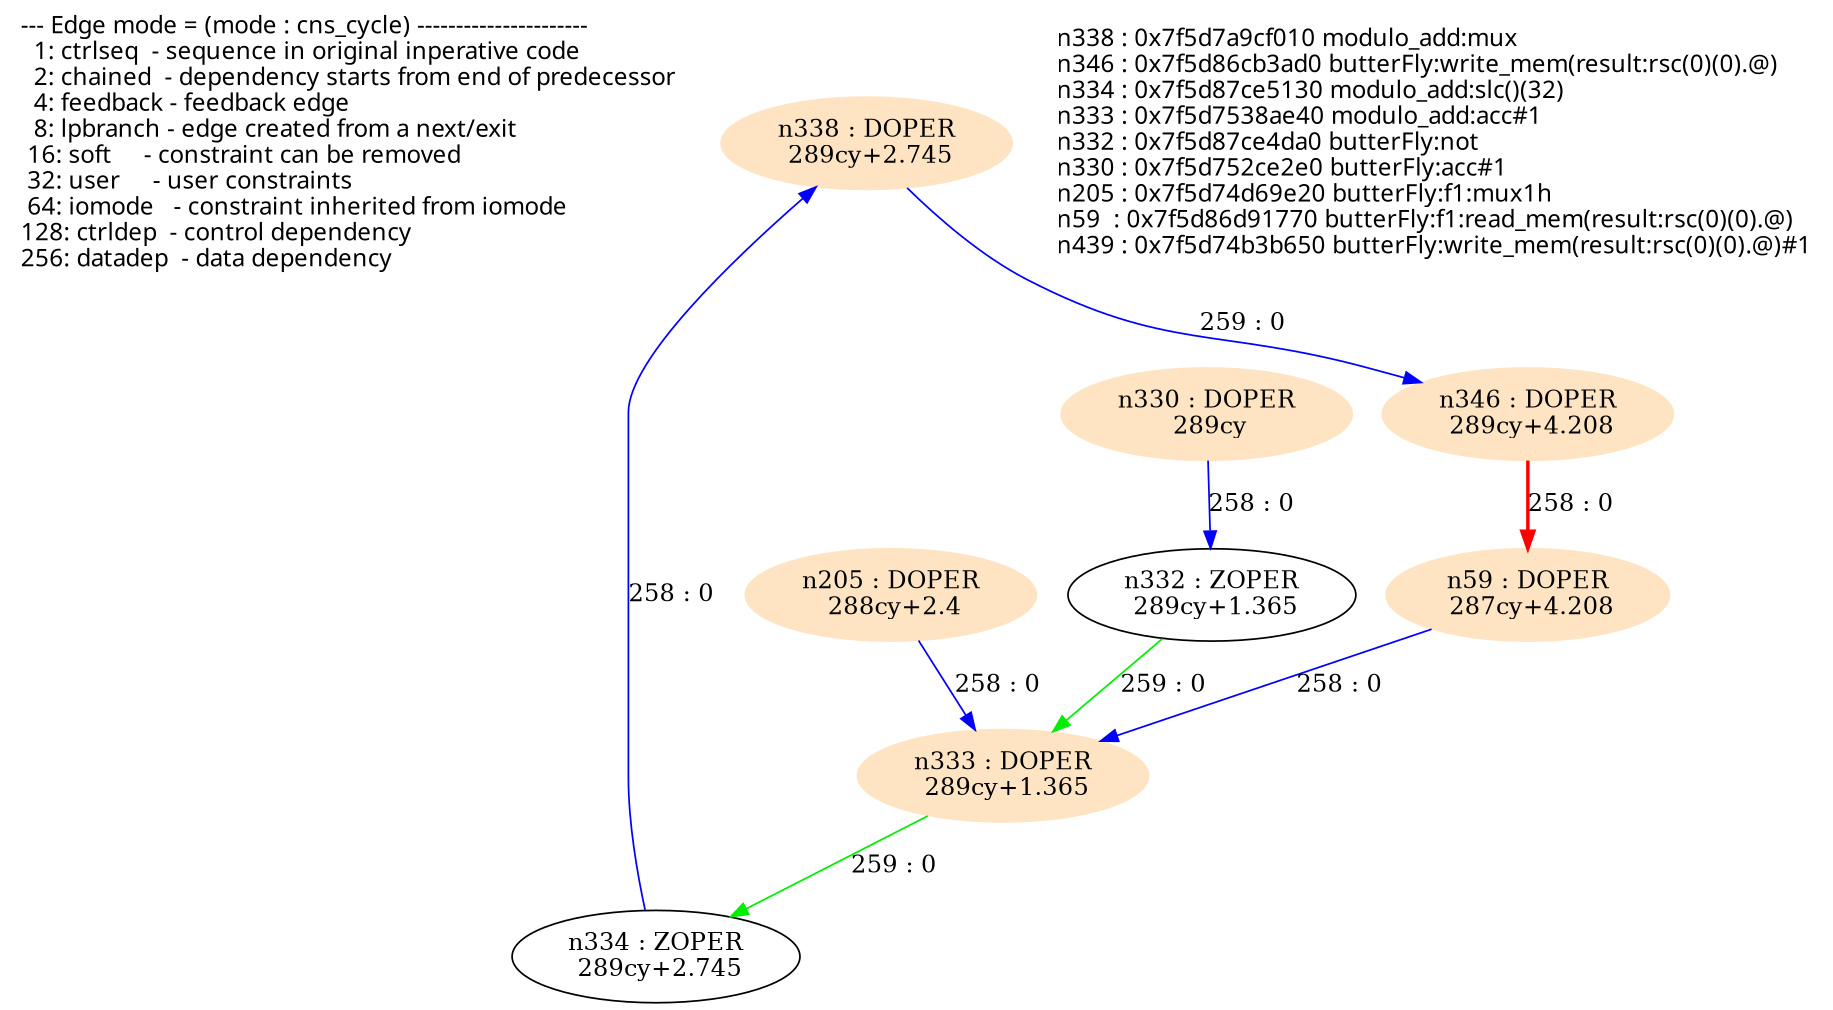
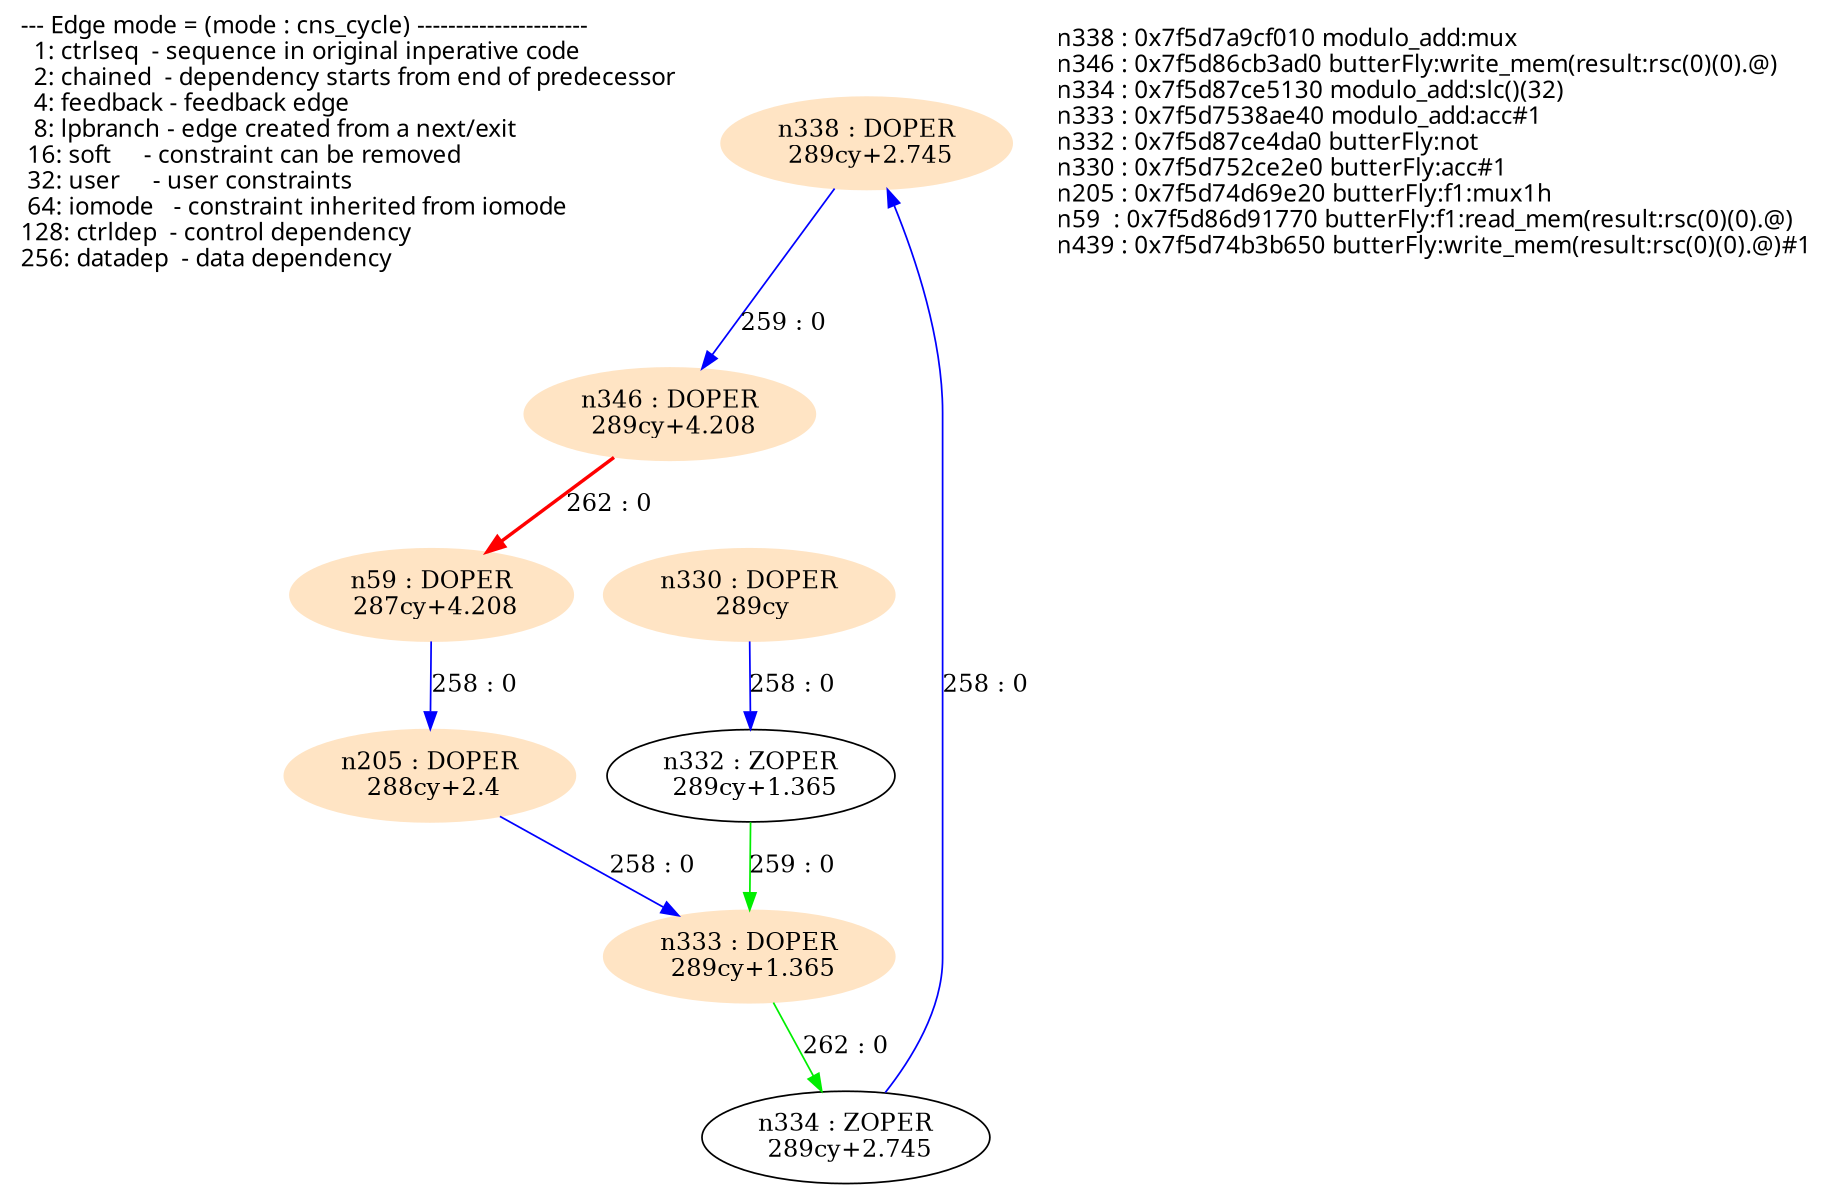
  digraph {
    node [shape=ellipse color=bisque style=filled]
    edge [color=blue]
    n1 [fontname=Fixed label="--- Edge mode = (mode : cns_cycle) ----------------------\l  1: ctrlseq  - sequence in original inperative code     \l  2: chained  - dependency starts from end of predecessor\l  4: feedback - feedback edge                            \l  8: lpbranch - edge created from a next/exit            \l 16: soft     - constraint can be removed                \l 32: user     - user constraints                         \l 64: iomode   - constraint inherited from iomode         \l128: ctrldep  - control dependency                       \l256: datadep  - data dependency                          \l" labeljust=left shape=none color="" style=""]
    n2 [label="n338 : DOPER\n 289cy+2.745\n"]
    n3 [label="n346 : DOPER\n 289cy+4.208\n"]
    n4 [label="n59 : DOPER\n 287cy+4.208\n"]
    n5 [label="n205 : DOPER\n 288cy+2.4\n"]
    n6 [label="n334 : ZOPER\n 289cy+2.745\n" color="" style=""]
    n7 [label="n333 : DOPER\n 289cy+1.365\n"]
    n8 [label="n332 : ZOPER\n 289cy+1.365\n" color="" style=""]
    n9 [label="n330 : DOPER\n 289cy\n"]
    n10 [fontname=Fixed label="n338 : 0x7f5d7a9cf010 modulo_add:mux\ln346 : 0x7f5d86cb3ad0 butterFly:write_mem(result:rsc(0)(0).@)\ln334 : 0x7f5d87ce5130 modulo_add:slc()(32)\ln333 : 0x7f5d7538ae40 modulo_add:acc#1\ln332 : 0x7f5d87ce4da0 butterFly:not\ln330 : 0x7f5d752ce2e0 butterFly:acc#1\ln205 : 0x7f5d74d69e20 butterFly:f1:mux1h\ln59  : 0x7f5d86d91770 butterFly:f1:read_mem(result:rsc(0)(0).@)\ln439 : 0x7f5d74b3b650 butterFly:write_mem(result:rsc(0)(0).@)#1\l" labeljust=left shape=none color="" style=""]
    n2 -> n3 [label="259 : 0"]
-   n3 -> n4 [color=red label="258 : 0" style=bold]
-   n4 -> n7 [label="258 : 0"]
+   n3 -> n4 [color=red label="262 : 0" style=bold]
+   n4 -> n5 [label="258 : 0"]
    n5 -> n7 [label="258 : 0"]
    n6 -> n2 [label="258 : 0"]
-   n7 -> n6 [color=green2 label="259 : 0"]
+   n7 -> n6 [color=green2 label="262 : 0"]
    n8 -> n7 [color=green2 label="259 : 0"]
    n9 -> n8 [label="258 : 0"]
  }
